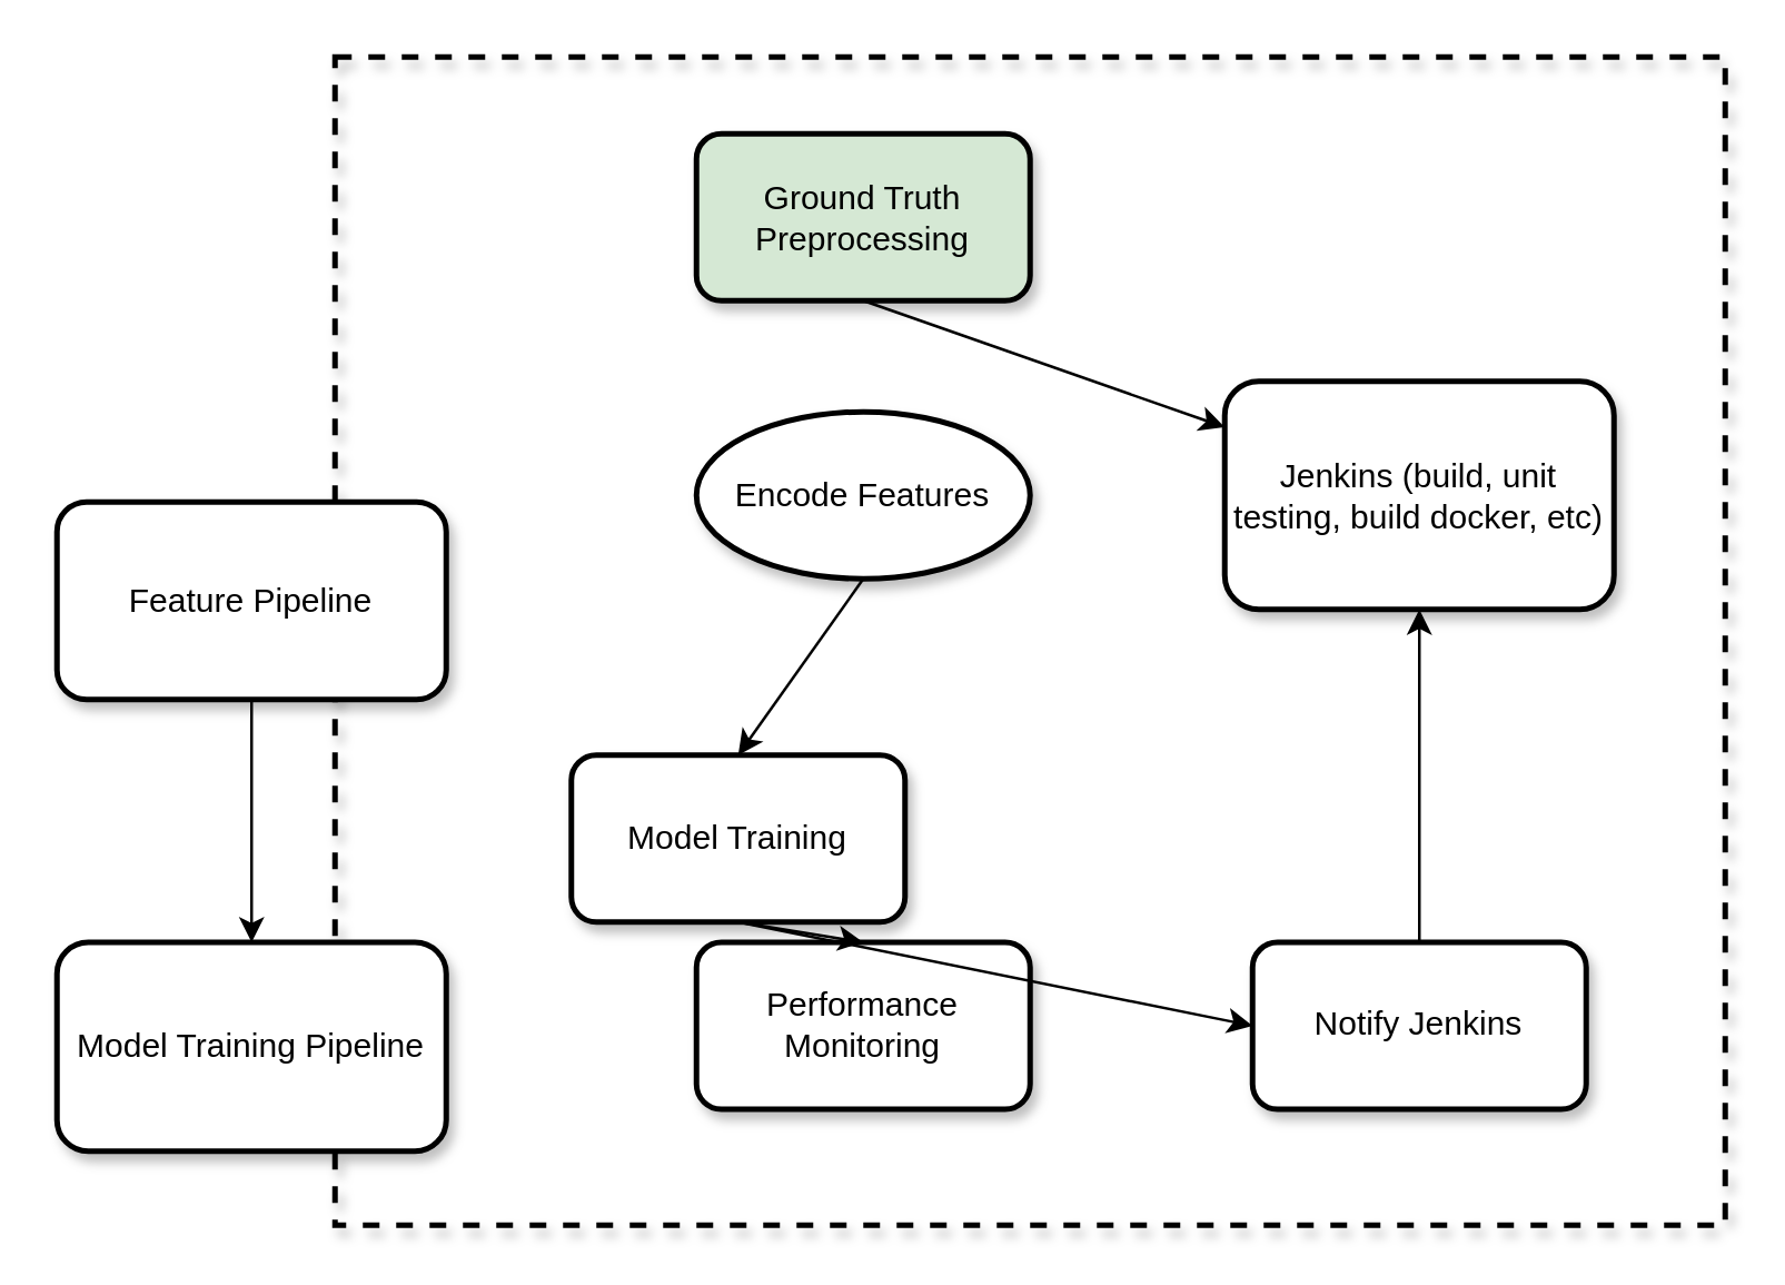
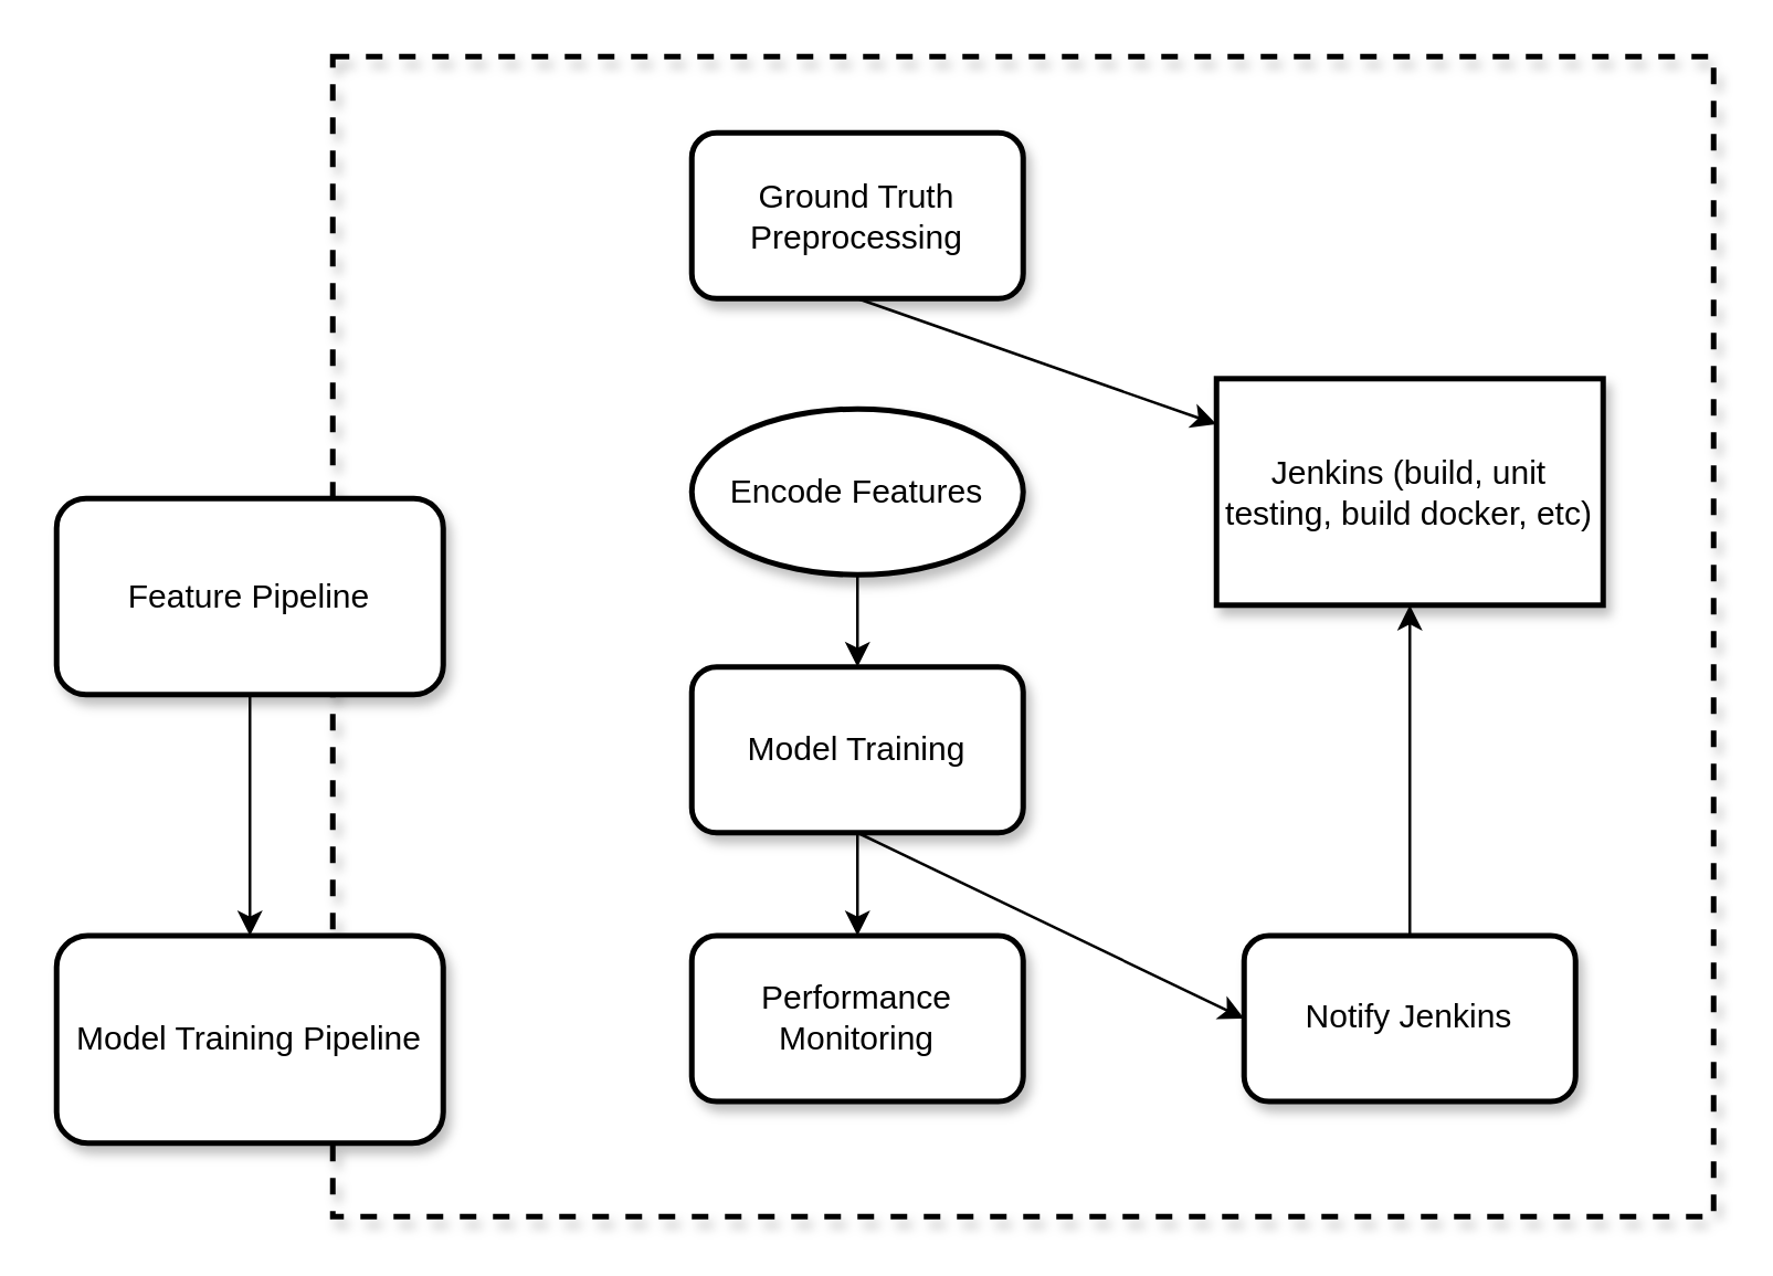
  <mxCell id="0" />
  <mxCell id="1" parent="0" />
  <mxCell id="2" value="" style="rounded=0;whiteSpace=wrap;html=1;shadow=1;dashed=1;strokeWidth=2;fillColor=none;" vertex="1" parent="1"><mxGeometry x="120" y="20" width="500" height="420" as="geometry" /></mxCell>
- <mxCell id="3" value="Ground Truth Preprocessing" style="rounded=1;whiteSpace=wrap;html=1;strokeWidth=2;shadow=1;fillColor=#d5e8d4;" vertex="1" parent="1"><mxGeometry x="250" y="47.62" width="120" height="60" as="geometry" /></mxCell>
+ <mxCell id="3" value="Ground Truth Preprocessing" style="rounded=1;whiteSpace=wrap;html=1;strokeWidth=2;shadow=1;" vertex="1" parent="1"><mxGeometry x="250" y="47.62" width="120" height="60" as="geometry" /></mxCell>
  <mxCell id="4" value="Encode Features" style="ellipse;whiteSpace=wrap;html=1;strokeWidth=2;shadow=1;" vertex="1" parent="1"><mxGeometry x="250" y="147.62" width="120" height="60" as="geometry" /></mxCell>
- <mxCell id="5" value="Model Training" style="rounded=1;whiteSpace=wrap;html=1;shadow=1;strokeWidth=2;" vertex="1" parent="1"><mxGeometry x="205" y="271" width="120" height="60" as="geometry" /></mxCell>
+ <mxCell id="5" value="Model Training" style="rounded=1;whiteSpace=wrap;html=1;shadow=1;strokeWidth=2;" vertex="1" parent="1"><mxGeometry x="250" y="241" width="120" height="60" as="geometry" /></mxCell>
  <mxCell id="6" value="Notify Jenkins" style="rounded=1;whiteSpace=wrap;html=1;strokeWidth=2;shadow=1;" vertex="1" parent="1"><mxGeometry x="450" y="338.31" width="120" height="60" as="geometry" /></mxCell>
- <mxCell id="7" value="Jenkins (build, unit testing, build docker, etc)" style="rounded=1;whiteSpace=wrap;html=1;strokeWidth=2;shadow=1;" vertex="1" parent="1"><mxGeometry x="440" y="136.62" width="140" height="82" as="geometry" /></mxCell>
+ <mxCell id="7" value="Jenkins (build, unit testing, build docker, etc)" style="whiteSpace=wrap;html=1;strokeWidth=2;shadow=1;rounded=0;" vertex="1" parent="1"><mxGeometry x="440" y="136.62" width="140" height="82" as="geometry" /></mxCell>
  <mxCell id="8" value="Performance Monitoring" style="rounded=1;whiteSpace=wrap;html=1;shadow=1;strokeWidth=2;" vertex="1" parent="1"><mxGeometry x="250" y="338.31" width="120" height="60" as="geometry" /></mxCell>
  <mxCell id="9" value="" style="endArrow=classic;html=1;exitX=0.5;exitY=1;exitDx=0;exitDy=0;entryX=0.5;entryY=0;entryDx=0;entryDy=0;" edge="1" parent="1" source="10" target="11"><mxGeometry width="50" height="50" relative="1" as="geometry"><mxPoint x="99.84" y="291.79" as="sourcePoint" /><mxPoint x="99.84" y="375.87" as="targetPoint" /></mxGeometry></mxCell>
  <mxCell id="10" value="Feature Pipeline" style="rounded=1;whiteSpace=wrap;html=1;shadow=1;strokeWidth=2;" vertex="1" parent="1"><mxGeometry x="20" y="180" width="140" height="71" as="geometry" /></mxCell>
  <mxCell id="11" value="Model Training Pipeline" style="rounded=1;whiteSpace=wrap;html=1;shadow=1;strokeWidth=2;" vertex="1" parent="1"><mxGeometry x="20" y="338.31" width="140" height="75.13" as="geometry" /></mxCell>
  <mxCell id="12" value="" style="endArrow=classic;html=1;exitX=0.5;exitY=1;exitDx=0;exitDy=0;" edge="1" parent="1" source="3" target="7"><mxGeometry width="50" height="50" relative="1" as="geometry"><mxPoint x="320" y="5.08" as="sourcePoint" /><mxPoint x="320" y="57.62" as="targetPoint" /></mxGeometry></mxCell>
  <mxCell id="13" value="" style="endArrow=classic;html=1;exitX=0.5;exitY=1;exitDx=0;exitDy=0;entryX=0.5;entryY=0;entryDx=0;entryDy=0;" edge="1" parent="1" source="4" target="5"><mxGeometry width="50" height="50" relative="1" as="geometry"><mxPoint x="330" y="15.08" as="sourcePoint" /><mxPoint x="330" y="67.62" as="targetPoint" /></mxGeometry></mxCell>
  <mxCell id="14" value="" style="endArrow=classic;html=1;exitX=0.5;exitY=1;exitDx=0;exitDy=0;entryX=0.5;entryY=0;entryDx=0;entryDy=0;" edge="1" parent="1" source="5" target="8"><mxGeometry width="50" height="50" relative="1" as="geometry"><mxPoint x="340" y="25.08" as="sourcePoint" /><mxPoint x="340" y="77.62" as="targetPoint" /></mxGeometry></mxCell>
  <mxCell id="15" value="" style="endArrow=classic;html=1;exitX=0.5;exitY=1;exitDx=0;exitDy=0;entryX=0;entryY=0.5;entryDx=0;entryDy=0;" edge="1" parent="1" source="5" target="6"><mxGeometry width="50" height="50" relative="1" as="geometry"><mxPoint x="350" y="35.08" as="sourcePoint" /><mxPoint x="350" y="87.62" as="targetPoint" /></mxGeometry></mxCell>
  <mxCell id="16" value="" style="endArrow=classic;html=1;exitX=0.5;exitY=0;exitDx=0;exitDy=0;entryX=0.5;entryY=1;entryDx=0;entryDy=0;" edge="1" parent="1" source="6" target="7"><mxGeometry width="50" height="50" relative="1" as="geometry"><mxPoint x="390" y="80" as="sourcePoint" /><mxPoint x="440" y="30" as="targetPoint" /></mxGeometry></mxCell>
